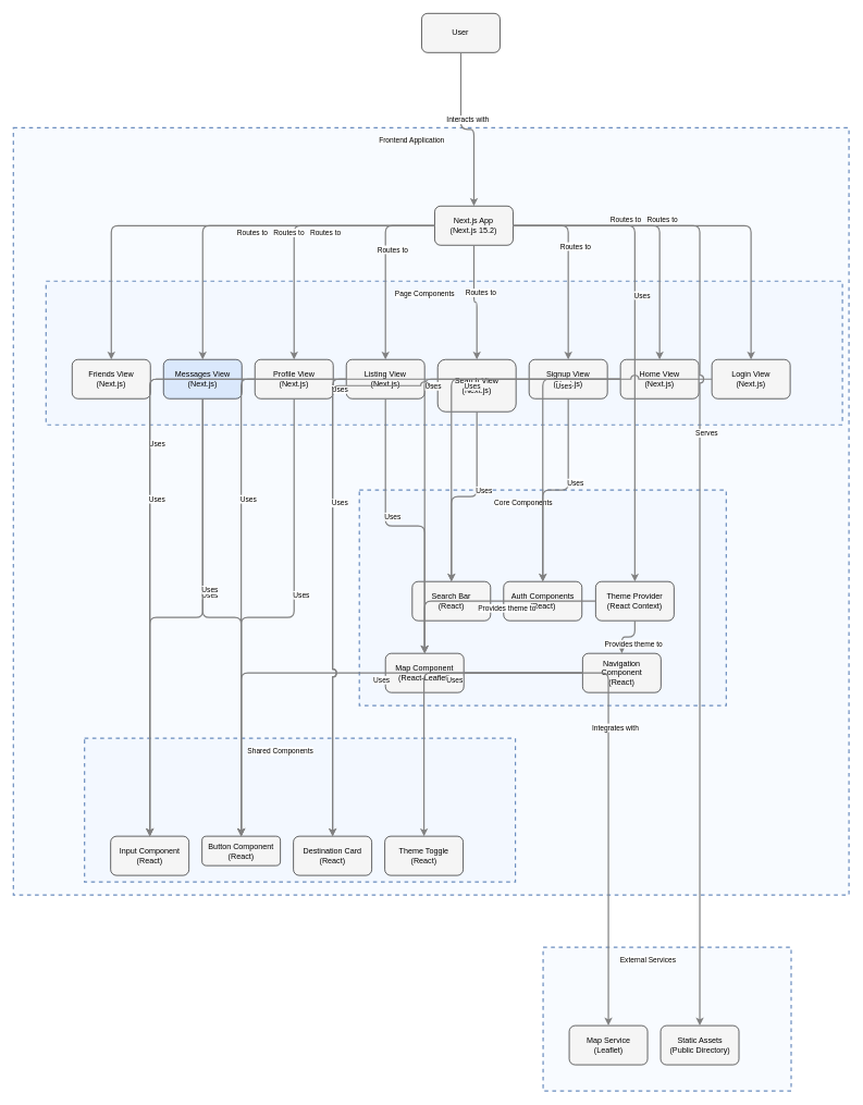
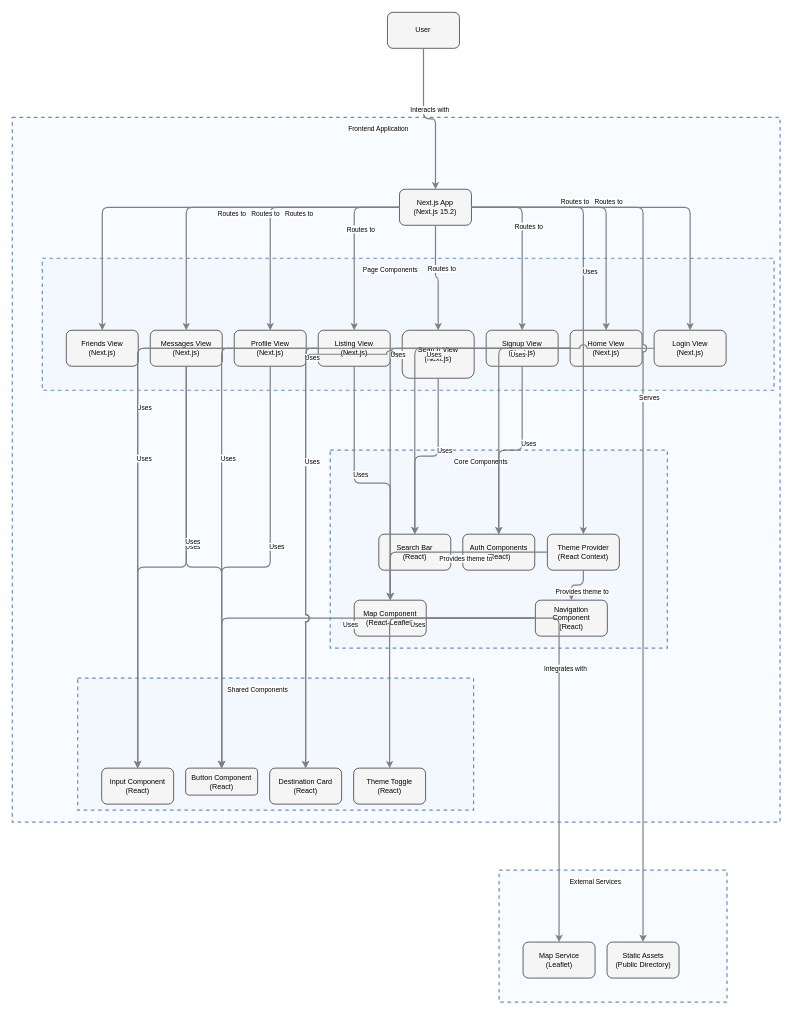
  <mxCell id="0" />
  <mxCell id="1" parent="0" />
  <mxCell id="2" value="" style="html=1;whiteSpace=wrap;container=1;fillColor=#dae8fc;strokeColor=#6c8ebf;dashed=1;fillOpacity=20;strokeWidth=2;containerType=none;recursiveResize=0;movable=1;resizable=1;autosize=0;dropTarget=0" vertex="1" parent="10"><mxGeometry x="109" y="935" width="660" height="220" as="geometry" /></mxCell>
  <mxCell id="3" value="Shared Components" style="edgeLabel;html=1;align=center;verticalAlign=middle;resizable=0;labelBackgroundColor=white;spacing=5" vertex="1" parent="10"><mxGeometry x="117" y="943" width="584" height="24" as="geometry" /></mxCell>
  <mxCell id="4" value="" style="html=1;whiteSpace=wrap;container=1;fillColor=#dae8fc;strokeColor=#6c8ebf;dashed=1;fillOpacity=20;strokeWidth=2;containerType=none;recursiveResize=0;movable=1;resizable=1;autosize=0;dropTarget=0" vertex="1" parent="10"><mxGeometry x="50" y="235" width="1220" height="220" as="geometry" /></mxCell>
  <mxCell id="5" value="Page Components" style="edgeLabel;html=1;align=center;verticalAlign=middle;resizable=0;labelBackgroundColor=white;spacing=5" vertex="1" parent="10"><mxGeometry x="58" y="243" width="1144" height="24" as="geometry" /></mxCell>
  <mxCell id="6" value="" style="html=1;whiteSpace=wrap;container=1;fillColor=#dae8fc;strokeColor=#6c8ebf;dashed=1;fillOpacity=20;strokeWidth=2;containerType=none;recursiveResize=0;movable=1;resizable=1;autosize=0;dropTarget=0" vertex="1" parent="10"><mxGeometry x="530" y="555" width="562" height="330" as="geometry" /></mxCell>
  <mxCell id="7" value="Core Components" style="edgeLabel;html=1;align=center;verticalAlign=middle;resizable=0;labelBackgroundColor=white;spacing=5" vertex="1" parent="10"><mxGeometry x="538" y="563" width="486" height="24" as="geometry" /></mxCell>
  <mxCell id="8" value="" style="html=1;whiteSpace=wrap;container=1;fillColor=#dae8fc;strokeColor=#6c8ebf;dashed=1;fillOpacity=20;strokeWidth=2;containerType=none;recursiveResize=0;movable=1;resizable=1;autosize=0;dropTarget=0" vertex="1" parent="1"><mxGeometry x="831.5" y="1450" width="380" height="220" as="geometry" /></mxCell>
  <mxCell id="9" value="External Services" style="edgeLabel;html=1;align=center;verticalAlign=middle;resizable=0;labelBackgroundColor=white;spacing=5" vertex="1" parent="1"><mxGeometry x="839.5" y="1458" width="304" height="24" as="geometry" /></mxCell>
  <mxCell id="10" value="" style="html=1;whiteSpace=wrap;container=1;fillColor=#dae8fc;strokeColor=#6c8ebf;dashed=1;fillOpacity=20;strokeWidth=2;containerType=none;recursiveResize=0;movable=1;resizable=1;autosize=0;dropTarget=0" vertex="1" parent="1"><mxGeometry x="20" y="195" width="1280" height="1175" as="geometry" /></mxCell>
  <mxCell id="11" value="Frontend Application" style="edgeLabel;html=1;align=center;verticalAlign=middle;resizable=0;labelBackgroundColor=white;spacing=5" vertex="1" parent="1"><mxGeometry x="28" y="203" width="1204" height="24" as="geometry" /></mxCell>
  <mxCell id="12" value="User" style="rounded=1;whiteSpace=wrap;html=1;fillColor=#f5f5f5" vertex="1" parent="1"><mxGeometry x="645.455" y="20" width="120" height="60" as="geometry" /></mxCell>
  <mxCell id="13" value="Next.js App&lt;br&gt;(Next.js 15.2)" style="rounded=1;whiteSpace=wrap;html=1;fillColor=#f5f5f5" vertex="1" parent="10"><mxGeometry x="645.455" y="120" width="120" height="60" as="geometry" /></mxCell>
  <mxCell id="14" value="Theme Provider&lt;br&gt;(React Context)" style="rounded=1;whiteSpace=wrap;html=1;fillColor=#f5f5f5" vertex="1" parent="6"><mxGeometry x="362" y="140" width="120" height="60" as="geometry" /></mxCell>
  <mxCell id="15" value="Navigation Component&lt;br&gt;(React)" style="rounded=1;whiteSpace=wrap;html=1;fillColor=#f5f5f5" vertex="1" parent="6"><mxGeometry x="342" y="250" width="120" height="60" as="geometry" /></mxCell>
  <mxCell id="16" value="Map Component&lt;br&gt;(React-Leaflet)" style="rounded=1;whiteSpace=wrap;html=1;fillColor=#f5f5f5" vertex="1" parent="6"><mxGeometry x="40" y="250" width="120" height="60" as="geometry" /></mxCell>
  <mxCell id="17" value="Search Bar&lt;br&gt;(React)" style="rounded=1;whiteSpace=wrap;html=1;fillColor=#f5f5f5" vertex="1" parent="6"><mxGeometry x="81" y="140" width="120" height="60" as="geometry" /></mxCell>
  <mxCell id="18" value="Auth Components&lt;br&gt;(React)" style="rounded=1;whiteSpace=wrap;html=1;fillColor=#f5f5f5" vertex="1" parent="6"><mxGeometry x="221" y="140" width="120" height="60" as="geometry" /></mxCell>
  <mxCell id="19" value="Home View&lt;br&gt;(Next.js)" style="rounded=1;whiteSpace=wrap;html=1;fillColor=#f5f5f5" vertex="1" parent="4"><mxGeometry x="880" y="120" width="120" height="60" as="geometry" /></mxCell>
  <mxCell id="20" value="Profile View&lt;br&gt;(Next.js)" style="rounded=1;whiteSpace=wrap;html=1;fillColor=#f5f5f5" vertex="1" parent="4"><mxGeometry x="320" y="120" width="120" height="60" as="geometry" /></mxCell>
- <mxCell id="21" value="Messages View&lt;br&gt;(Next.js)" style="rounded=1;whiteSpace=wrap;html=1;fillColor=#dae8fc;" vertex="1" parent="4"><mxGeometry x="180" y="120" width="120" height="60" as="geometry" /></mxCell>
+ <mxCell id="21" value="Messages View&lt;br&gt;(Next.js)" style="rounded=1;whiteSpace=wrap;html=1;fillColor=#f5f5f5" vertex="1" parent="4"><mxGeometry x="180" y="120" width="120" height="60" as="geometry" /></mxCell>
  <mxCell id="22" value="Listing View&lt;br&gt;(Next.js)" style="rounded=1;whiteSpace=wrap;html=1;fillColor=#f5f5f5" vertex="1" parent="4"><mxGeometry x="460" y="120" width="120" height="60" as="geometry" /></mxCell>
  <mxCell id="23" value="Search View&lt;br&gt;(Next.js)" style="rounded=1;whiteSpace=wrap;html=1;fillColor=#f5f5f5" vertex="1" parent="4"><mxGeometry x="600" y="120" width="120" height="80" as="geometry" /></mxCell>
  <mxCell id="24" value="Friends View&lt;br&gt;(Next.js)" style="rounded=1;whiteSpace=wrap;html=1;fillColor=#f5f5f5" vertex="1" parent="4"><mxGeometry x="40" y="120" width="120" height="60" as="geometry" /></mxCell>
  <mxCell id="25" value="Login View&lt;br&gt;(Next.js)" style="rounded=1;whiteSpace=wrap;html=1;fillColor=#f5f5f5" vertex="1" parent="4"><mxGeometry x="1020" y="120" width="120" height="60" as="geometry" /></mxCell>
  <mxCell id="26" value="Signup View&lt;br&gt;(Next.js)" style="rounded=1;whiteSpace=wrap;html=1;fillColor=#f5f5f5" vertex="1" parent="4"><mxGeometry x="740" y="120" width="120" height="60" as="geometry" /></mxCell>
  <mxCell id="27" value="Button Component&lt;br&gt;(React)" style="rounded=1;whiteSpace=wrap;html=1;fillColor=#f5f5f5" vertex="1" parent="2"><mxGeometry x="180" y="150" width="120" height="45" as="geometry" /></mxCell>
  <mxCell id="28" value="Input Component&lt;br&gt;(React)" style="rounded=1;whiteSpace=wrap;html=1;fillColor=#f5f5f5" vertex="1" parent="2"><mxGeometry x="40" y="150" width="120" height="60" as="geometry" /></mxCell>
  <mxCell id="29" value="Destination Card&lt;br&gt;(React)" style="rounded=1;whiteSpace=wrap;html=1;fillColor=#f5f5f5" vertex="1" parent="2"><mxGeometry x="320" y="150" width="120" height="60" as="geometry" /></mxCell>
  <mxCell id="30" value="Theme Toggle&lt;br&gt;(React)" style="rounded=1;whiteSpace=wrap;html=1;fillColor=#f5f5f5" vertex="1" parent="2"><mxGeometry x="460" y="150" width="120" height="60" as="geometry" /></mxCell>
  <mxCell id="31" value="Map Service&lt;br&gt;(Leaflet)" style="rounded=1;whiteSpace=wrap;html=1;fillColor=#f5f5f5" vertex="1" parent="8"><mxGeometry x="40" y="120" width="120" height="60" as="geometry" /></mxCell>
  <mxCell id="32" value="Static Assets&lt;br&gt;(Public Directory)" style="rounded=1;whiteSpace=wrap;html=1;fillColor=#f5f5f5" vertex="1" parent="8"><mxGeometry x="180" y="120" width="120" height="60" as="geometry" /></mxCell>
  <mxCell id="33" style="edgeStyle=orthogonalEdgeStyle;rounded=1;orthogonalLoop=1;jettySize=auto;html=1;strokeColor=#808080;strokeWidth=2;jumpStyle=arc;jumpSize=10;spacing=15;labelBackgroundColor=white;labelBorderColor=none" edge="1" parent="1" source="12" target="13"><mxGeometry relative="1" as="geometry" /></mxCell>
  <mxCell id="34" value="Interacts with" style="edgeLabel;html=1;align=center;verticalAlign=middle;resizable=0;points=[];" vertex="1" connectable="0" parent="33"><mxGeometry x="-0.2" y="10" relative="1" as="geometry"><mxPoint as="offset" /></mxGeometry></mxCell>
  <mxCell id="35" style="edgeStyle=orthogonalEdgeStyle;rounded=1;orthogonalLoop=1;jettySize=auto;html=1;strokeColor=#808080;strokeWidth=2;jumpStyle=arc;jumpSize=10;spacing=15;labelBackgroundColor=white;labelBorderColor=none" edge="1" parent="1" source="13" target="14"><mxGeometry relative="1" as="geometry" /></mxCell>
  <mxCell id="36" value="Uses" style="edgeLabel;html=1;align=center;verticalAlign=middle;resizable=0;points=[];" vertex="1" connectable="0" parent="35"><mxGeometry x="-0.2" y="10" relative="1" as="geometry"><mxPoint as="offset" /></mxGeometry></mxCell>
  <mxCell id="37" style="edgeStyle=orthogonalEdgeStyle;rounded=1;orthogonalLoop=1;jettySize=auto;html=1;strokeColor=#808080;strokeWidth=2;jumpStyle=arc;jumpSize=10;spacing=15;labelBackgroundColor=white;labelBorderColor=none" edge="1" parent="1" source="14" target="15"><mxGeometry relative="1" as="geometry" /></mxCell>
  <mxCell id="38" value="Provides theme to" style="edgeLabel;html=1;align=center;verticalAlign=middle;resizable=0;points=[];" vertex="1" connectable="0" parent="37"><mxGeometry x="-0.2" y="10" relative="1" as="geometry"><mxPoint as="offset" /></mxGeometry></mxCell>
  <mxCell id="39" style="edgeStyle=orthogonalEdgeStyle;rounded=1;orthogonalLoop=1;jettySize=auto;html=1;strokeColor=#808080;strokeWidth=2;jumpStyle=arc;jumpSize=10;spacing=15;labelBackgroundColor=white;labelBorderColor=none" edge="1" parent="1" source="14" target="16"><mxGeometry relative="1" as="geometry" /></mxCell>
  <mxCell id="40" value="Provides theme to" style="edgeLabel;html=1;align=center;verticalAlign=middle;resizable=0;points=[];" vertex="1" connectable="0" parent="39"><mxGeometry x="-0.2" y="10" relative="1" as="geometry"><mxPoint as="offset" /></mxGeometry></mxCell>
  <mxCell id="41" style="edgeStyle=orthogonalEdgeStyle;rounded=1;orthogonalLoop=1;jettySize=auto;html=1;strokeColor=#808080;strokeWidth=2;jumpStyle=arc;jumpSize=10;spacing=15;labelBackgroundColor=white;labelBorderColor=none" edge="1" parent="1" source="13" target="19"><mxGeometry relative="1" as="geometry" /></mxCell>
  <mxCell id="42" value="Routes to" style="edgeLabel;html=1;align=center;verticalAlign=middle;resizable=0;points=[];" vertex="1" connectable="0" parent="41"><mxGeometry x="-0.2" y="10" relative="1" as="geometry"><mxPoint as="offset" /></mxGeometry></mxCell>
  <mxCell id="43" style="edgeStyle=orthogonalEdgeStyle;rounded=1;orthogonalLoop=1;jettySize=auto;html=1;strokeColor=#808080;strokeWidth=2;jumpStyle=arc;jumpSize=10;spacing=15;labelBackgroundColor=white;labelBorderColor=none" edge="1" parent="1" source="13" target="20"><mxGeometry relative="1" as="geometry" /></mxCell>
  <mxCell id="44" value="Routes to" style="edgeLabel;html=1;align=center;verticalAlign=middle;resizable=0;points=[];" vertex="1" connectable="0" parent="43"><mxGeometry x="-0.2" y="10" relative="1" as="geometry"><mxPoint as="offset" /></mxGeometry></mxCell>
  <mxCell id="45" style="edgeStyle=orthogonalEdgeStyle;rounded=1;orthogonalLoop=1;jettySize=auto;html=1;strokeColor=#808080;strokeWidth=2;jumpStyle=arc;jumpSize=10;spacing=15;labelBackgroundColor=white;labelBorderColor=none" edge="1" parent="1" source="13" target="21"><mxGeometry relative="1" as="geometry" /></mxCell>
  <mxCell id="46" value="Routes to" style="edgeLabel;html=1;align=center;verticalAlign=middle;resizable=0;points=[];" vertex="1" connectable="0" parent="45"><mxGeometry x="-0.2" y="10" relative="1" as="geometry"><mxPoint as="offset" /></mxGeometry></mxCell>
  <mxCell id="47" style="edgeStyle=orthogonalEdgeStyle;rounded=1;orthogonalLoop=1;jettySize=auto;html=1;strokeColor=#808080;strokeWidth=2;jumpStyle=arc;jumpSize=10;spacing=15;labelBackgroundColor=white;labelBorderColor=none" edge="1" parent="1" source="13" target="22"><mxGeometry relative="1" as="geometry" /></mxCell>
  <mxCell id="48" value="Routes to" style="edgeLabel;html=1;align=center;verticalAlign=middle;resizable=0;points=[];" vertex="1" connectable="0" parent="47"><mxGeometry x="-0.2" y="10" relative="1" as="geometry"><mxPoint as="offset" /></mxGeometry></mxCell>
  <mxCell id="49" style="edgeStyle=orthogonalEdgeStyle;rounded=1;orthogonalLoop=1;jettySize=auto;html=1;strokeColor=#808080;strokeWidth=2;jumpStyle=arc;jumpSize=10;spacing=15;labelBackgroundColor=white;labelBorderColor=none" edge="1" parent="1" source="13" target="23"><mxGeometry relative="1" as="geometry" /></mxCell>
  <mxCell id="50" value="Routes to" style="edgeLabel;html=1;align=center;verticalAlign=middle;resizable=0;points=[];" vertex="1" connectable="0" parent="49"><mxGeometry x="-0.2" y="10" relative="1" as="geometry"><mxPoint as="offset" /></mxGeometry></mxCell>
  <mxCell id="51" style="edgeStyle=orthogonalEdgeStyle;rounded=1;orthogonalLoop=1;jettySize=auto;html=1;strokeColor=#808080;strokeWidth=2;jumpStyle=arc;jumpSize=10;spacing=15;labelBackgroundColor=white;labelBorderColor=none" edge="1" parent="1" source="13" target="24"><mxGeometry relative="1" as="geometry" /></mxCell>
  <mxCell id="52" value="Routes to" style="edgeLabel;html=1;align=center;verticalAlign=middle;resizable=0;points=[];" vertex="1" connectable="0" parent="51"><mxGeometry x="-0.2" y="10" relative="1" as="geometry"><mxPoint as="offset" /></mxGeometry></mxCell>
  <mxCell id="53" style="edgeStyle=orthogonalEdgeStyle;rounded=1;orthogonalLoop=1;jettySize=auto;html=1;strokeColor=#808080;strokeWidth=2;jumpStyle=arc;jumpSize=10;spacing=15;labelBackgroundColor=white;labelBorderColor=none" edge="1" parent="1" source="13" target="25"><mxGeometry relative="1" as="geometry" /></mxCell>
  <mxCell id="54" value="Routes to" style="edgeLabel;html=1;align=center;verticalAlign=middle;resizable=0;points=[];" vertex="1" connectable="0" parent="53"><mxGeometry x="-0.2" y="10" relative="1" as="geometry"><mxPoint as="offset" /></mxGeometry></mxCell>
  <mxCell id="55" style="edgeStyle=orthogonalEdgeStyle;rounded=1;orthogonalLoop=1;jettySize=auto;html=1;strokeColor=#808080;strokeWidth=2;jumpStyle=arc;jumpSize=10;spacing=15;labelBackgroundColor=white;labelBorderColor=none" edge="1" parent="1" source="13" target="26"><mxGeometry relative="1" as="geometry" /></mxCell>
  <mxCell id="56" value="Routes to" style="edgeLabel;html=1;align=center;verticalAlign=middle;resizable=0;points=[];" vertex="1" connectable="0" parent="55"><mxGeometry x="-0.2" y="10" relative="1" as="geometry"><mxPoint as="offset" /></mxGeometry></mxCell>
  <mxCell id="57" style="edgeStyle=orthogonalEdgeStyle;rounded=1;orthogonalLoop=1;jettySize=auto;html=1;strokeColor=#808080;strokeWidth=2;jumpStyle=arc;jumpSize=10;spacing=15;labelBackgroundColor=white;labelBorderColor=none" edge="1" parent="1" source="15" target="30"><mxGeometry relative="1" as="geometry" /></mxCell>
  <mxCell id="58" value="Uses" style="edgeLabel;html=1;align=center;verticalAlign=middle;resizable=0;points=[];" vertex="1" connectable="0" parent="57"><mxGeometry x="-0.2" y="10" relative="1" as="geometry"><mxPoint as="offset" /></mxGeometry></mxCell>
  <mxCell id="59" style="edgeStyle=orthogonalEdgeStyle;rounded=1;orthogonalLoop=1;jettySize=auto;html=1;strokeColor=#808080;strokeWidth=2;jumpStyle=arc;jumpSize=10;spacing=15;labelBackgroundColor=white;labelBorderColor=none" edge="1" parent="1" source="15" target="27"><mxGeometry relative="1" as="geometry" /></mxCell>
  <mxCell id="60" value="Uses" style="edgeLabel;html=1;align=center;verticalAlign=middle;resizable=0;points=[];" vertex="1" connectable="0" parent="59"><mxGeometry x="-0.2" y="10" relative="1" as="geometry"><mxPoint as="offset" /></mxGeometry></mxCell>
  <mxCell id="61" style="edgeStyle=orthogonalEdgeStyle;rounded=1;orthogonalLoop=1;jettySize=auto;html=1;strokeColor=#808080;strokeWidth=2;jumpStyle=arc;jumpSize=10;spacing=15;labelBackgroundColor=white;labelBorderColor=none" edge="1" parent="1" source="19" target="17"><mxGeometry relative="1" as="geometry" /></mxCell>
  <mxCell id="62" value="Uses" style="edgeLabel;html=1;align=center;verticalAlign=middle;resizable=0;points=[];" vertex="1" connectable="0" parent="61"><mxGeometry x="-0.2" y="10" relative="1" as="geometry"><mxPoint as="offset" /></mxGeometry></mxCell>
  <mxCell id="63" style="edgeStyle=orthogonalEdgeStyle;rounded=1;orthogonalLoop=1;jettySize=auto;html=1;strokeColor=#808080;strokeWidth=2;jumpStyle=arc;jumpSize=10;spacing=15;labelBackgroundColor=white;labelBorderColor=none" edge="1" parent="1" source="19" target="29"><mxGeometry relative="1" as="geometry" /></mxCell>
  <mxCell id="64" value="Uses" style="edgeLabel;html=1;align=center;verticalAlign=middle;resizable=0;points=[];" vertex="1" connectable="0" parent="63"><mxGeometry x="-0.2" y="10" relative="1" as="geometry"><mxPoint as="offset" /></mxGeometry></mxCell>
  <mxCell id="65" style="edgeStyle=orthogonalEdgeStyle;rounded=1;orthogonalLoop=1;jettySize=auto;html=1;strokeColor=#808080;strokeWidth=2;jumpStyle=arc;jumpSize=10;spacing=15;labelBackgroundColor=white;labelBorderColor=none" edge="1" parent="1" source="19" target="16"><mxGeometry relative="1" as="geometry" /></mxCell>
  <mxCell id="66" value="Uses" style="edgeLabel;html=1;align=center;verticalAlign=middle;resizable=0;points=[];" vertex="1" connectable="0" parent="65"><mxGeometry x="-0.2" y="10" relative="1" as="geometry"><mxPoint as="offset" /></mxGeometry></mxCell>
  <mxCell id="67" style="edgeStyle=orthogonalEdgeStyle;rounded=1;orthogonalLoop=1;jettySize=auto;html=1;strokeColor=#808080;strokeWidth=2;jumpStyle=arc;jumpSize=10;spacing=15;labelBackgroundColor=white;labelBorderColor=none" edge="1" parent="1" source="23" target="17"><mxGeometry relative="1" as="geometry" /></mxCell>
  <mxCell id="68" value="Uses" style="edgeLabel;html=1;align=center;verticalAlign=middle;resizable=0;points=[];" vertex="1" connectable="0" parent="67"><mxGeometry x="-0.2" y="10" relative="1" as="geometry"><mxPoint as="offset" /></mxGeometry></mxCell>
  <mxCell id="69" style="edgeStyle=orthogonalEdgeStyle;rounded=1;orthogonalLoop=1;jettySize=auto;html=1;strokeColor=#808080;strokeWidth=2;jumpStyle=arc;jumpSize=10;spacing=15;labelBackgroundColor=white;labelBorderColor=none" edge="1" parent="1" source="23" target="29"><mxGeometry relative="1" as="geometry" /></mxCell>
  <mxCell id="70" value="Uses" style="edgeLabel;html=1;align=center;verticalAlign=middle;resizable=0;points=[];" vertex="1" connectable="0" parent="69"><mxGeometry x="-0.2" y="10" relative="1" as="geometry"><mxPoint as="offset" /></mxGeometry></mxCell>
  <mxCell id="71" style="edgeStyle=orthogonalEdgeStyle;rounded=1;orthogonalLoop=1;jettySize=auto;html=1;strokeColor=#808080;strokeWidth=2;jumpStyle=arc;jumpSize=10;spacing=15;labelBackgroundColor=white;labelBorderColor=none" edge="1" parent="1" source="22" target="28"><mxGeometry relative="1" as="geometry" /></mxCell>
  <mxCell id="72" value="Uses" style="edgeLabel;html=1;align=center;verticalAlign=middle;resizable=0;points=[];" vertex="1" connectable="0" parent="71"><mxGeometry x="-0.2" y="10" relative="1" as="geometry"><mxPoint as="offset" /></mxGeometry></mxCell>
  <mxCell id="73" style="edgeStyle=orthogonalEdgeStyle;rounded=1;orthogonalLoop=1;jettySize=auto;html=1;strokeColor=#808080;strokeWidth=2;jumpStyle=arc;jumpSize=10;spacing=15;labelBackgroundColor=white;labelBorderColor=none" edge="1" parent="1" source="22" target="27"><mxGeometry relative="1" as="geometry" /></mxCell>
  <mxCell id="74" value="Uses" style="edgeLabel;html=1;align=center;verticalAlign=middle;resizable=0;points=[];" vertex="1" connectable="0" parent="73"><mxGeometry x="-0.2" y="10" relative="1" as="geometry"><mxPoint as="offset" /></mxGeometry></mxCell>
  <mxCell id="75" style="edgeStyle=orthogonalEdgeStyle;rounded=1;orthogonalLoop=1;jettySize=auto;html=1;strokeColor=#808080;strokeWidth=2;jumpStyle=arc;jumpSize=10;spacing=15;labelBackgroundColor=white;labelBorderColor=none" edge="1" parent="1" source="22" target="16"><mxGeometry relative="1" as="geometry" /></mxCell>
  <mxCell id="76" value="Uses" style="edgeLabel;html=1;align=center;verticalAlign=middle;resizable=0;points=[];" vertex="1" connectable="0" parent="75"><mxGeometry x="-0.2" y="10" relative="1" as="geometry"><mxPoint as="offset" /></mxGeometry></mxCell>
  <mxCell id="77" style="edgeStyle=orthogonalEdgeStyle;rounded=1;orthogonalLoop=1;jettySize=auto;html=1;strokeColor=#808080;strokeWidth=2;jumpStyle=arc;jumpSize=10;spacing=15;labelBackgroundColor=white;labelBorderColor=none" edge="1" parent="1" source="20" target="27"><mxGeometry relative="1" as="geometry" /></mxCell>
  <mxCell id="78" value="Uses" style="edgeLabel;html=1;align=center;verticalAlign=middle;resizable=0;points=[];" vertex="1" connectable="0" parent="77"><mxGeometry x="-0.2" y="10" relative="1" as="geometry"><mxPoint as="offset" /></mxGeometry></mxCell>
  <mxCell id="79" style="edgeStyle=orthogonalEdgeStyle;rounded=1;orthogonalLoop=1;jettySize=auto;html=1;strokeColor=#808080;strokeWidth=2;jumpStyle=arc;jumpSize=10;spacing=15;labelBackgroundColor=white;labelBorderColor=none" edge="1" parent="1" source="20" target="28"><mxGeometry relative="1" as="geometry" /></mxCell>
  <mxCell id="80" value="Uses" style="edgeLabel;html=1;align=center;verticalAlign=middle;resizable=0;points=[];" vertex="1" connectable="0" parent="79"><mxGeometry x="-0.2" y="10" relative="1" as="geometry"><mxPoint as="offset" /></mxGeometry></mxCell>
  <mxCell id="81" style="edgeStyle=orthogonalEdgeStyle;rounded=1;orthogonalLoop=1;jettySize=auto;html=1;strokeColor=#808080;strokeWidth=2;jumpStyle=arc;jumpSize=10;spacing=15;labelBackgroundColor=white;labelBorderColor=none" edge="1" parent="1" source="21" target="28"><mxGeometry relative="1" as="geometry" /></mxCell>
  <mxCell id="82" value="Uses" style="edgeLabel;html=1;align=center;verticalAlign=middle;resizable=0;points=[];" vertex="1" connectable="0" parent="81"><mxGeometry x="-0.2" y="10" relative="1" as="geometry"><mxPoint as="offset" /></mxGeometry></mxCell>
  <mxCell id="83" style="edgeStyle=orthogonalEdgeStyle;rounded=1;orthogonalLoop=1;jettySize=auto;html=1;strokeColor=#808080;strokeWidth=2;jumpStyle=arc;jumpSize=10;spacing=15;labelBackgroundColor=white;labelBorderColor=none" edge="1" parent="1" source="21" target="27"><mxGeometry relative="1" as="geometry" /></mxCell>
  <mxCell id="84" value="Uses" style="edgeLabel;html=1;align=center;verticalAlign=middle;resizable=0;points=[];" vertex="1" connectable="0" parent="83"><mxGeometry x="-0.2" y="10" relative="1" as="geometry"><mxPoint as="offset" /></mxGeometry></mxCell>
  <mxCell id="85" style="edgeStyle=orthogonalEdgeStyle;rounded=1;orthogonalLoop=1;jettySize=auto;html=1;strokeColor=#808080;strokeWidth=2;jumpStyle=arc;jumpSize=10;spacing=15;labelBackgroundColor=white;labelBorderColor=none" edge="1" parent="1" source="25" target="18"><mxGeometry relative="1" as="geometry" /></mxCell>
  <mxCell id="86" value="Uses" style="edgeLabel;html=1;align=center;verticalAlign=middle;resizable=0;points=[];" vertex="1" connectable="0" parent="85"><mxGeometry x="-0.2" y="10" relative="1" as="geometry"><mxPoint as="offset" /></mxGeometry></mxCell>
  <mxCell id="87" style="edgeStyle=orthogonalEdgeStyle;rounded=1;orthogonalLoop=1;jettySize=auto;html=1;strokeColor=#808080;strokeWidth=2;jumpStyle=arc;jumpSize=10;spacing=15;labelBackgroundColor=white;labelBorderColor=none" edge="1" parent="1" source="26" target="18"><mxGeometry relative="1" as="geometry" /></mxCell>
  <mxCell id="88" value="Uses" style="edgeLabel;html=1;align=center;verticalAlign=middle;resizable=0;points=[];" vertex="1" connectable="0" parent="87"><mxGeometry x="-0.2" y="10" relative="1" as="geometry"><mxPoint as="offset" /></mxGeometry></mxCell>
  <mxCell id="89" style="edgeStyle=orthogonalEdgeStyle;rounded=1;orthogonalLoop=1;jettySize=auto;html=1;strokeColor=#808080;strokeWidth=2;jumpStyle=arc;jumpSize=10;spacing=15;labelBackgroundColor=white;labelBorderColor=none" edge="1" parent="1" source="16" target="31"><mxGeometry relative="1" as="geometry" /></mxCell>
  <mxCell id="90" value="Integrates with" style="edgeLabel;html=1;align=center;verticalAlign=middle;resizable=0;points=[];" vertex="1" connectable="0" parent="89"><mxGeometry x="-0.2" y="10" relative="1" as="geometry"><mxPoint as="offset" /></mxGeometry></mxCell>
  <mxCell id="91" style="edgeStyle=orthogonalEdgeStyle;rounded=1;orthogonalLoop=1;jettySize=auto;html=1;strokeColor=#808080;strokeWidth=2;jumpStyle=arc;jumpSize=10;spacing=15;labelBackgroundColor=white;labelBorderColor=none" edge="1" parent="1" source="13" target="32"><mxGeometry relative="1" as="geometry" /></mxCell>
  <mxCell id="92" value="Serves" style="edgeLabel;html=1;align=center;verticalAlign=middle;resizable=0;points=[];" vertex="1" connectable="0" parent="91"><mxGeometry x="-0.2" y="10" relative="1" as="geometry"><mxPoint as="offset" /></mxGeometry></mxCell>
